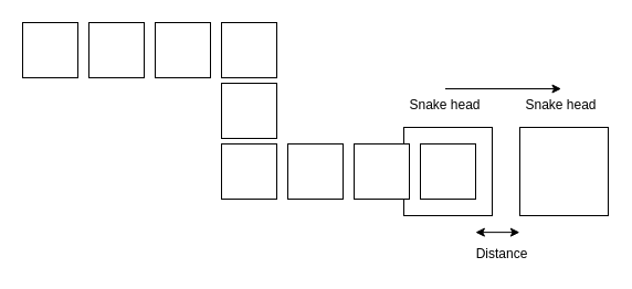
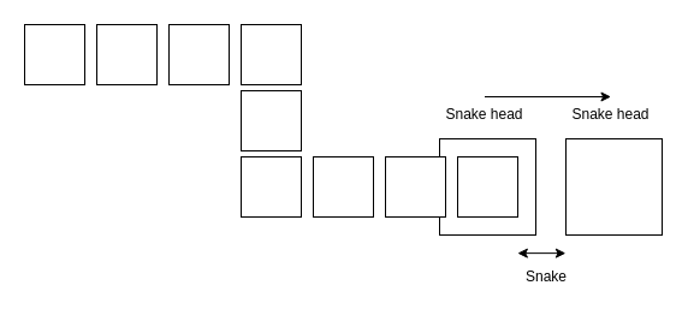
  <mxCell id="0" />
  <mxCell id="1" parent="0" />
  <mxCell id="2" value="" style="whiteSpace=wrap;html=1;aspect=fixed;" vertex="1" parent="1"><mxGeometry x="20" y="20" width="50" height="50" as="geometry" /></mxCell>
  <mxCell id="3" value="" style="whiteSpace=wrap;html=1;aspect=fixed;" vertex="1" parent="1"><mxGeometry x="365" y="115" width="80" height="80" as="geometry" /></mxCell>
  <mxCell id="4" value="" style="whiteSpace=wrap;html=1;aspect=fixed;" vertex="1" parent="1"><mxGeometry x="80" y="20" width="50" height="50" as="geometry" /></mxCell>
  <mxCell id="5" value="" style="whiteSpace=wrap;html=1;aspect=fixed;" vertex="1" parent="1"><mxGeometry x="200" y="20" width="50" height="50" as="geometry" /></mxCell>
  <mxCell id="6" value="" style="whiteSpace=wrap;html=1;aspect=fixed;" vertex="1" parent="1"><mxGeometry x="140" y="20" width="50" height="50" as="geometry" /></mxCell>
  <mxCell id="7" value="" style="whiteSpace=wrap;html=1;aspect=fixed;" vertex="1" parent="1"><mxGeometry x="200" y="130" width="50" height="50" as="geometry" /></mxCell>
  <mxCell id="8" value="" style="whiteSpace=wrap;html=1;aspect=fixed;" vertex="1" parent="1"><mxGeometry x="200" y="75" width="50" height="50" as="geometry" /></mxCell>
  <mxCell id="9" value="" style="whiteSpace=wrap;html=1;aspect=fixed;" vertex="1" parent="1"><mxGeometry x="320" y="130" width="50" height="50" as="geometry" /></mxCell>
  <mxCell id="10" value="" style="whiteSpace=wrap;html=1;aspect=fixed;" vertex="1" parent="1"><mxGeometry x="260" y="130" width="50" height="50" as="geometry" /></mxCell>
  <mxCell id="11" value="" style="whiteSpace=wrap;html=1;aspect=fixed;" vertex="1" parent="1"><mxGeometry x="380" y="130" width="50" height="50" as="geometry" /></mxCell>
  <mxCell id="12" value="Snake head" style="text;html=1;strokeColor=none;fillColor=none;align=center;verticalAlign=middle;whiteSpace=wrap;rounded=0;" vertex="1" parent="1"><mxGeometry x="365" y="80" width="75" height="30" as="geometry" /></mxCell>
  <mxCell id="13" value="" style="whiteSpace=wrap;html=1;aspect=fixed;" vertex="1" parent="1"><mxGeometry x="470" y="115" width="80" height="80" as="geometry" /></mxCell>
  <mxCell id="14" value="Snake head" style="text;html=1;strokeColor=none;fillColor=none;align=center;verticalAlign=middle;whiteSpace=wrap;rounded=0;" vertex="1" parent="1"><mxGeometry x="470" y="80" width="75" height="30" as="geometry" /></mxCell>
  <mxCell id="15" value="" style="endArrow=classic;html=1;exitX=0.5;exitY=0;exitDx=0;exitDy=0;entryX=0.5;entryY=0;entryDx=0;entryDy=0;" edge="1" parent="1" source="12" target="14"><mxGeometry width="50" height="50" relative="1" as="geometry"><mxPoint x="180" y="270" as="sourcePoint" /><mxPoint x="230" y="220" as="targetPoint" /></mxGeometry></mxCell>
- <mxCell id="16" value="Distance" style="text;html=1;strokeColor=none;fillColor=none;align=center;verticalAlign=middle;whiteSpace=wrap;rounded=0;" vertex="1" parent="1"><mxGeometry x="413.5" y="220" width="80" height="20" as="geometry" /></mxCell>
+ <mxCell id="16" value="Snake" style="text;html=1;strokeColor=none;fillColor=none;align=center;verticalAlign=middle;whiteSpace=wrap;rounded=0;" vertex="1" parent="1"><mxGeometry x="413.5" y="220" width="80" height="20" as="geometry" /></mxCell>
  <mxCell id="17" value="" style="endArrow=classic;startArrow=classic;html=1;entryX=1;entryY=0.5;entryDx=0;entryDy=0;exitX=0;exitY=0.5;exitDx=0;exitDy=0;" edge="1" parent="1"><mxGeometry width="50" height="50" relative="1" as="geometry"><mxPoint x="469.857" y="210.143" as="sourcePoint" /><mxPoint x="429.857" y="210.143" as="targetPoint" /></mxGeometry></mxCell>
